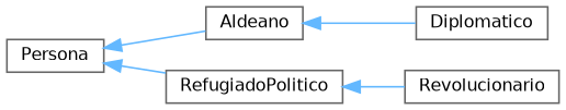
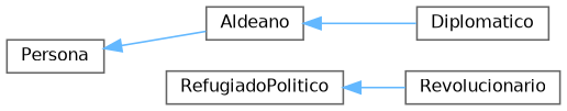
  digraph {
    rankdir=LR
    node [color=grey40 fillcolor=white fontname=Helvetica fontsize=10 shape=box style=filled]
    edge [color=steelblue1 dir=back fontname=Helvetica fontsize=10 labelfontname=Helvetica labelfontsize=10 style=solid]
    n1 [height=0.2 label=Persona width=0.4]
    n2 [height=0.2 label=Aldeano width=0.4]
    n3 [height=0.2 label=RefugiadoPolitico width=0.4]
    n4 [height=0.2 label=Diplomatico width=0.4]
    n5 [height=0.2 label=Revolucionario width=0.4]
    n1 -> n2
-   n1 -> n3
    n2 -> n4
    n3 -> n5
  }
